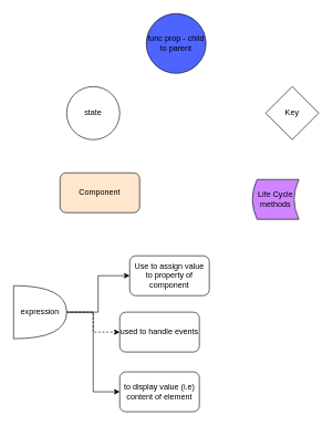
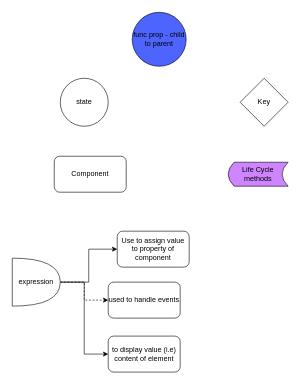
  <mxCell id="0" />
  <mxCell id="1" parent="0" />
  <mxCell id="2" value="state" style="ellipse;whiteSpace=wrap;html=1;aspect=fixed;" parent="1" vertex="1"><mxGeometry x="100" y="130" width="80" height="80" as="geometry" /></mxCell>
  <mxCell id="3" value="Key" style="rhombus;whiteSpace=wrap;html=1;" parent="1" vertex="1"><mxGeometry x="400" y="130" width="80" height="80" as="geometry" /></mxCell>
- <mxCell id="4" value="Component" style="rounded=1;whiteSpace=wrap;html=1;fillColor=#ffe6cc;" parent="1" vertex="1"><mxGeometry x="90" y="260" width="120" height="60" as="geometry" /></mxCell>
+ <mxCell id="4" value="Component" style="rounded=1;whiteSpace=wrap;html=1;" parent="1" vertex="1"><mxGeometry x="90" y="260" width="120" height="60" as="geometry" /></mxCell>
  <mxCell id="5" value="func prop - child to parent" style="ellipse;whiteSpace=wrap;html=1;aspect=fixed;fillColor=#4D64FF;" parent="1" vertex="1"><mxGeometry x="220" y="20" width="90" height="90" as="geometry" /></mxCell>
- <mxCell id="6" value="Life Cycle methods" style="shape=dataStorage;whiteSpace=wrap;html=1;fillColor=#CE85FF;" parent="1" vertex="1"><mxGeometry x="380" y="270" width="70" height="60" as="geometry" /></mxCell>
+ <mxCell id="6" value="Life Cycle methods" style="shape=dataStorage;whiteSpace=wrap;html=1;fillColor=#CE85FF;" parent="1" vertex="1"><mxGeometry x="380" y="270" width="100" height="40" as="geometry" /></mxCell>
  <mxCell id="7" style="edgeStyle=orthogonalEdgeStyle;rounded=0;orthogonalLoop=1;jettySize=auto;html=1;entryX=0;entryY=0.5;entryDx=0;entryDy=0;" edge="1" parent="1" source="10" target="11"><mxGeometry relative="1" as="geometry" /></mxCell>
  <mxCell id="8" style="edgeStyle=orthogonalEdgeStyle;rounded=0;orthogonalLoop=1;jettySize=auto;html=1;entryX=0;entryY=0.5;entryDx=0;entryDy=0;dashed=1;" edge="1" parent="1" source="10" target="12"><mxGeometry relative="1" as="geometry" /></mxCell>
  <mxCell id="9" style="edgeStyle=orthogonalEdgeStyle;rounded=0;orthogonalLoop=1;jettySize=auto;html=1;entryX=0;entryY=0.5;entryDx=0;entryDy=0;" edge="1" parent="1" source="10" target="13"><mxGeometry relative="1" as="geometry" /></mxCell>
  <mxCell id="10" value="expression" style="shape=or;whiteSpace=wrap;html=1;" vertex="1" parent="1"><mxGeometry x="20" y="430" width="80" height="80" as="geometry" /></mxCell>
  <mxCell id="11" value="Use to assign value to property of component" style="rounded=1;whiteSpace=wrap;html=1;" vertex="1" parent="1"><mxGeometry x="195" y="385" width="120" height="60" as="geometry" /></mxCell>
  <mxCell id="12" value="used to handle events" style="rounded=1;whiteSpace=wrap;html=1;" vertex="1" parent="1"><mxGeometry x="180" y="470" width="120" height="60" as="geometry" /></mxCell>
  <mxCell id="13" value="to display value (i.e) content of element" style="rounded=1;whiteSpace=wrap;html=1;" vertex="1" parent="1"><mxGeometry x="180" y="560" width="120" height="60" as="geometry" /></mxCell>
